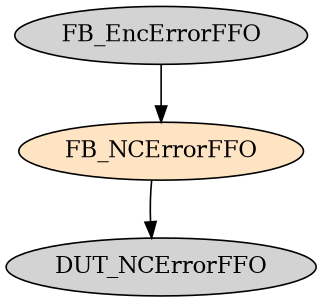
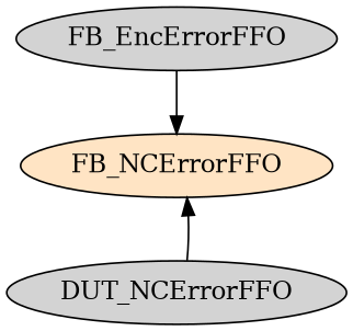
  digraph {
    node [style=filled]
    FB_NCErrorFFO [fillcolor=bisque]
    n2 [label=DUT_NCErrorFFO]
    FB_EncErrorFFO
-   FB_NCErrorFFO -> n2
+   n2 -> FB_NCErrorFFO
    FB_EncErrorFFO -> FB_NCErrorFFO
  }
